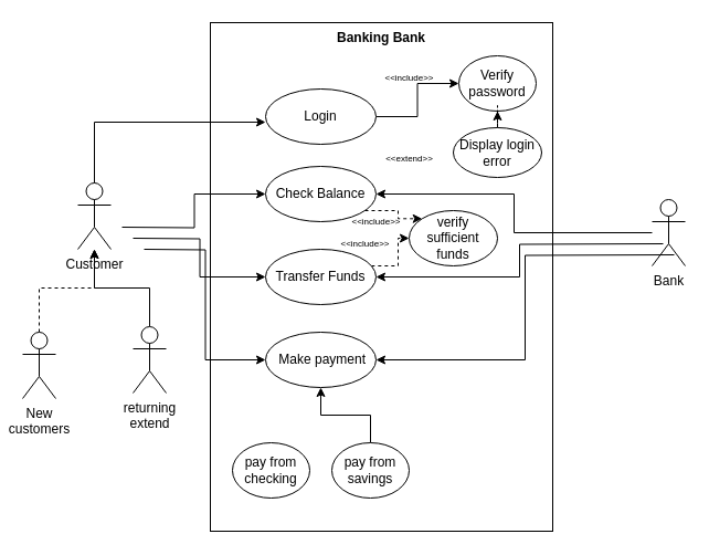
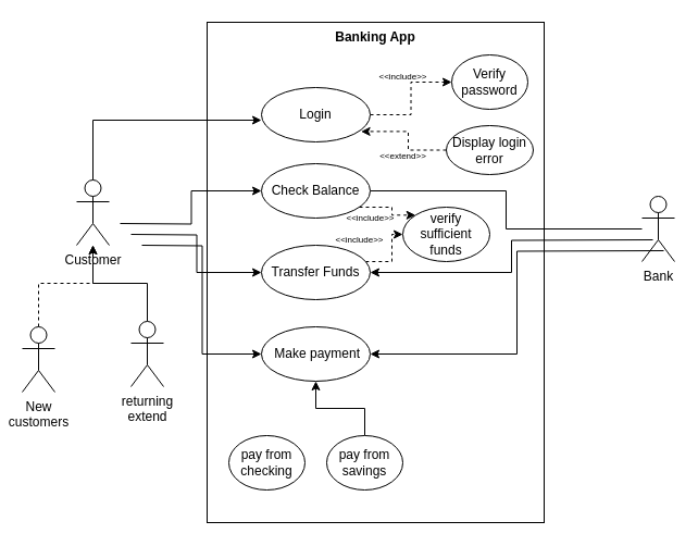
  <mxCell id="0" />
  <mxCell id="1" parent="0" />
  <mxCell id="2" value="Customer" style="shape=umlActor;html=1;verticalLabelPosition=bottom;verticalAlign=top;align=center;" vertex="1" parent="1"><mxGeometry x="70" y="165" width="30" height="60" as="geometry" /></mxCell>
- <mxCell id="3" value="Banking Bank" style="shape=rect;html=1;verticalAlign=top;fontStyle=1;whiteSpace=wrap;align=center;" vertex="1" parent="1"><mxGeometry x="190" y="20" width="310" height="460" as="geometry" /></mxCell>
- <mxCell id="4" style="edgeStyle=orthogonalEdgeStyle;rounded=0;orthogonalLoop=1;jettySize=auto;html=1;" edge="1" parent="1" source="5" target="9"><mxGeometry relative="1" as="geometry" /></mxCell>
+ <mxCell id="3" value="Banking App" style="shape=rect;html=1;verticalAlign=top;fontStyle=1;whiteSpace=wrap;align=center;" vertex="1" parent="1"><mxGeometry x="190" y="20" width="310" height="460" as="geometry" /></mxCell>
+ <mxCell id="4" style="edgeStyle=orthogonalEdgeStyle;rounded=0;orthogonalLoop=1;jettySize=auto;html=1;endArrow=none;" edge="1" parent="1" source="5" target="9"><mxGeometry relative="1" as="geometry" /></mxCell>
  <mxCell id="5" value="Bank" style="shape=umlActor;html=1;verticalLabelPosition=bottom;verticalAlign=top;align=center;" vertex="1" parent="1"><mxGeometry x="590" y="180" width="30" height="60" as="geometry" /></mxCell>
- <mxCell id="6" style="edgeStyle=orthogonalEdgeStyle;rounded=0;orthogonalLoop=1;jettySize=auto;html=1;dashed=0;" edge="1" parent="1" source="7" target="19"><mxGeometry relative="1" as="geometry" /></mxCell>
+ <mxCell id="6" style="edgeStyle=orthogonalEdgeStyle;rounded=0;orthogonalLoop=1;jettySize=auto;html=1;dashed=1;" edge="1" parent="1" source="7" target="19"><mxGeometry relative="1" as="geometry" /></mxCell>
  <mxCell id="7" value="Login" style="ellipse;whiteSpace=wrap;html=1;" vertex="1" parent="1"><mxGeometry x="240" y="80" width="100" height="50" as="geometry" /></mxCell>
  <mxCell id="8" style="edgeStyle=orthogonalEdgeStyle;rounded=0;orthogonalLoop=1;jettySize=auto;html=1;entryX=0;entryY=0;entryDx=0;entryDy=0;dashed=1;fontSize=8;" edge="1" parent="1" source="9" target="22"><mxGeometry relative="1" as="geometry"><Array as="points"><mxPoint x="360" y="190" /><mxPoint x="360" y="197" /></Array></mxGeometry></mxCell>
  <mxCell id="9" value="Check Balance" style="ellipse;whiteSpace=wrap;html=1;" vertex="1" parent="1"><mxGeometry x="240" y="150" width="100" height="50" as="geometry" /></mxCell>
  <mxCell id="10" style="edgeStyle=orthogonalEdgeStyle;rounded=0;orthogonalLoop=1;jettySize=auto;html=1;dashed=1;fontSize=8;" edge="1" parent="1" source="11" target="22"><mxGeometry relative="1" as="geometry"><Array as="points"><mxPoint x="360" y="240" /><mxPoint x="360" y="215" /></Array></mxGeometry></mxCell>
  <mxCell id="11" value="Transfer Funds" style="ellipse;whiteSpace=wrap;html=1;" vertex="1" parent="1"><mxGeometry x="240" y="225" width="100" height="50" as="geometry" /></mxCell>
  <mxCell id="12" value="&amp;nbsp;Make payment" style="ellipse;whiteSpace=wrap;html=1;" vertex="1" parent="1"><mxGeometry x="240" y="300" width="100" height="50" as="geometry" /></mxCell>
  <mxCell id="13" style="edgeStyle=orthogonalEdgeStyle;rounded=0;orthogonalLoop=1;jettySize=auto;html=1;entryX=0;entryY=0.5;entryDx=0;entryDy=0;" edge="1" parent="1" target="9"><mxGeometry relative="1" as="geometry"><mxPoint x="110" y="205" as="sourcePoint" /><mxPoint x="250" y="115" as="targetPoint" /></mxGeometry></mxCell>
  <mxCell id="14" style="edgeStyle=orthogonalEdgeStyle;rounded=0;orthogonalLoop=1;jettySize=auto;html=1;entryX=0;entryY=0.5;entryDx=0;entryDy=0;" edge="1" parent="1" target="11"><mxGeometry relative="1" as="geometry"><mxPoint x="120" y="215" as="sourcePoint" /><mxPoint x="250" y="185" as="targetPoint" /></mxGeometry></mxCell>
  <mxCell id="15" style="edgeStyle=orthogonalEdgeStyle;rounded=0;orthogonalLoop=1;jettySize=auto;html=1;entryX=0;entryY=0.5;entryDx=0;entryDy=0;" edge="1" parent="1" target="12"><mxGeometry relative="1" as="geometry"><mxPoint x="130" y="225" as="sourcePoint" /><mxPoint x="250" y="260" as="targetPoint" /><Array as="points" /></mxGeometry></mxCell>
  <mxCell id="16" style="edgeStyle=orthogonalEdgeStyle;rounded=0;orthogonalLoop=1;jettySize=auto;html=1;entryX=1;entryY=0.5;entryDx=0;entryDy=0;" edge="1" parent="1" target="11"><mxGeometry relative="1" as="geometry"><mxPoint x="600" y="220" as="sourcePoint" /><mxPoint x="350" y="185" as="targetPoint" /></mxGeometry></mxCell>
  <mxCell id="17" style="edgeStyle=orthogonalEdgeStyle;rounded=0;orthogonalLoop=1;jettySize=auto;html=1;entryX=1;entryY=0.5;entryDx=0;entryDy=0;" edge="1" parent="1" target="12"><mxGeometry relative="1" as="geometry"><mxPoint x="610" y="230" as="sourcePoint" /><mxPoint x="350" y="260" as="targetPoint" /></mxGeometry></mxCell>
  <mxCell id="18" style="edgeStyle=orthogonalEdgeStyle;rounded=0;orthogonalLoop=1;jettySize=auto;html=1;exitX=0.5;exitY=0;exitDx=0;exitDy=0;exitPerimeter=0;" edge="1" parent="1" source="2"><mxGeometry relative="1" as="geometry"><mxPoint x="100" y="195" as="sourcePoint" /><mxPoint x="240" y="110" as="targetPoint" /><Array as="points"><mxPoint x="85" y="110" /></Array></mxGeometry></mxCell>
  <mxCell id="19" value="Verify password" style="ellipse;whiteSpace=wrap;html=1;" vertex="1" parent="1"><mxGeometry x="415" y="50" width="70" height="50" as="geometry" /></mxCell>
- <mxCell id="20" style="edgeStyle=orthogonalEdgeStyle;rounded=0;orthogonalLoop=1;jettySize=auto;html=1;dashed=1;" edge="1" parent="1" source="21" target="19"><mxGeometry relative="1" as="geometry" /></mxCell>
+ <mxCell id="20" style="edgeStyle=orthogonalEdgeStyle;rounded=0;orthogonalLoop=1;jettySize=auto;html=1;entryX=0.916;entryY=0.808;entryDx=0;entryDy=0;entryPerimeter=0;dashed=1;" edge="1" parent="1" source="21" target="7"><mxGeometry relative="1" as="geometry" /></mxCell>
  <mxCell id="21" value="Display login error" style="ellipse;whiteSpace=wrap;html=1;" vertex="1" parent="1"><mxGeometry x="410" y="115" width="80" height="45" as="geometry" /></mxCell>
  <mxCell id="22" value="verify sufficient funds" style="ellipse;whiteSpace=wrap;html=1;" vertex="1" parent="1"><mxGeometry x="370" y="190" width="80" height="50" as="geometry" /></mxCell>
  <mxCell id="23" value="pay from checking" style="ellipse;whiteSpace=wrap;html=1;" vertex="1" parent="1"><mxGeometry x="210" y="400" width="70" height="50" as="geometry" /></mxCell>
  <mxCell id="24" style="edgeStyle=orthogonalEdgeStyle;rounded=0;orthogonalLoop=1;jettySize=auto;html=1;entryX=0.5;entryY=1;entryDx=0;entryDy=0;fontSize=8;" edge="1" parent="1" source="25" target="12"><mxGeometry relative="1" as="geometry" /></mxCell>
  <mxCell id="25" value="pay from savings" style="ellipse;whiteSpace=wrap;html=1;" vertex="1" parent="1"><mxGeometry x="300" y="400" width="70" height="50" as="geometry" /></mxCell>
  <mxCell id="26" value="&amp;lt;&amp;lt;include&amp;gt;&amp;gt;" style="text;html=1;align=center;verticalAlign=middle;resizable=0;points=[];autosize=1;fontSize=8;" vertex="1" parent="1"><mxGeometry x="340" y="60" width="60" height="20" as="geometry" /></mxCell>
  <mxCell id="27" value="&amp;lt;&amp;lt;extend&amp;gt;&amp;gt;" style="text;html=1;align=center;verticalAlign=middle;resizable=0;points=[];autosize=1;fontSize=8;" vertex="1" parent="1"><mxGeometry x="340" y="133" width="60" height="20" as="geometry" /></mxCell>
  <mxCell id="28" value="&amp;lt;&amp;lt;include&amp;gt;&amp;gt;" style="text;html=1;align=center;verticalAlign=middle;resizable=0;points=[];autosize=1;fontSize=8;" vertex="1" parent="1"><mxGeometry x="310" y="190" width="60" height="20" as="geometry" /></mxCell>
  <mxCell id="29" value="&amp;lt;&amp;lt;include&amp;gt;&amp;gt;" style="text;html=1;align=center;verticalAlign=middle;resizable=0;points=[];autosize=1;fontSize=8;" vertex="1" parent="1"><mxGeometry x="300" y="210" width="60" height="20" as="geometry" /></mxCell>
  <mxCell id="30" style="edgeStyle=orthogonalEdgeStyle;rounded=0;orthogonalLoop=1;jettySize=auto;html=1;fontSize=8;dashed=1;" edge="1" parent="1" source="31" target="2"><mxGeometry relative="1" as="geometry"><Array as="points"><mxPoint x="35" y="260" /><mxPoint x="85" y="260" /></Array></mxGeometry></mxCell>
  <mxCell id="31" value="New &lt;br&gt;customers" style="shape=umlActor;html=1;verticalLabelPosition=bottom;verticalAlign=top;align=center;" vertex="1" parent="1"><mxGeometry x="20" y="300" width="30" height="60" as="geometry" /></mxCell>
  <mxCell id="32" style="edgeStyle=orthogonalEdgeStyle;rounded=0;orthogonalLoop=1;jettySize=auto;html=1;fontSize=8;" edge="1" parent="1" source="33" target="2"><mxGeometry relative="1" as="geometry"><Array as="points"><mxPoint x="135" y="260" /><mxPoint x="85" y="260" /></Array></mxGeometry></mxCell>
  <mxCell id="33" value="returning&lt;br&gt;extend" style="shape=umlActor;html=1;verticalLabelPosition=bottom;verticalAlign=top;align=center;" vertex="1" parent="1"><mxGeometry x="120" y="295" width="30" height="60" as="geometry" /></mxCell>
